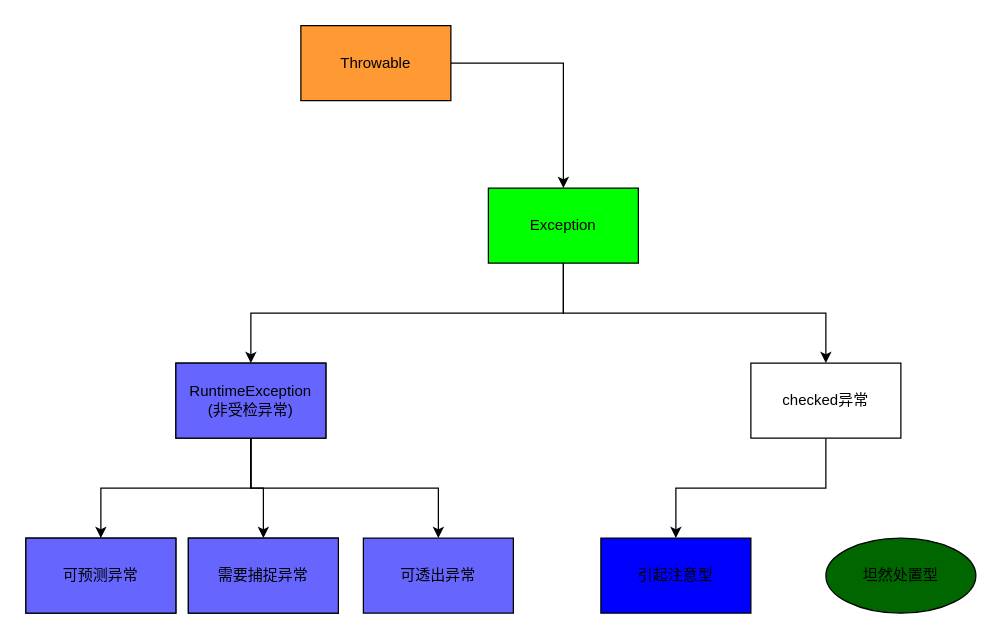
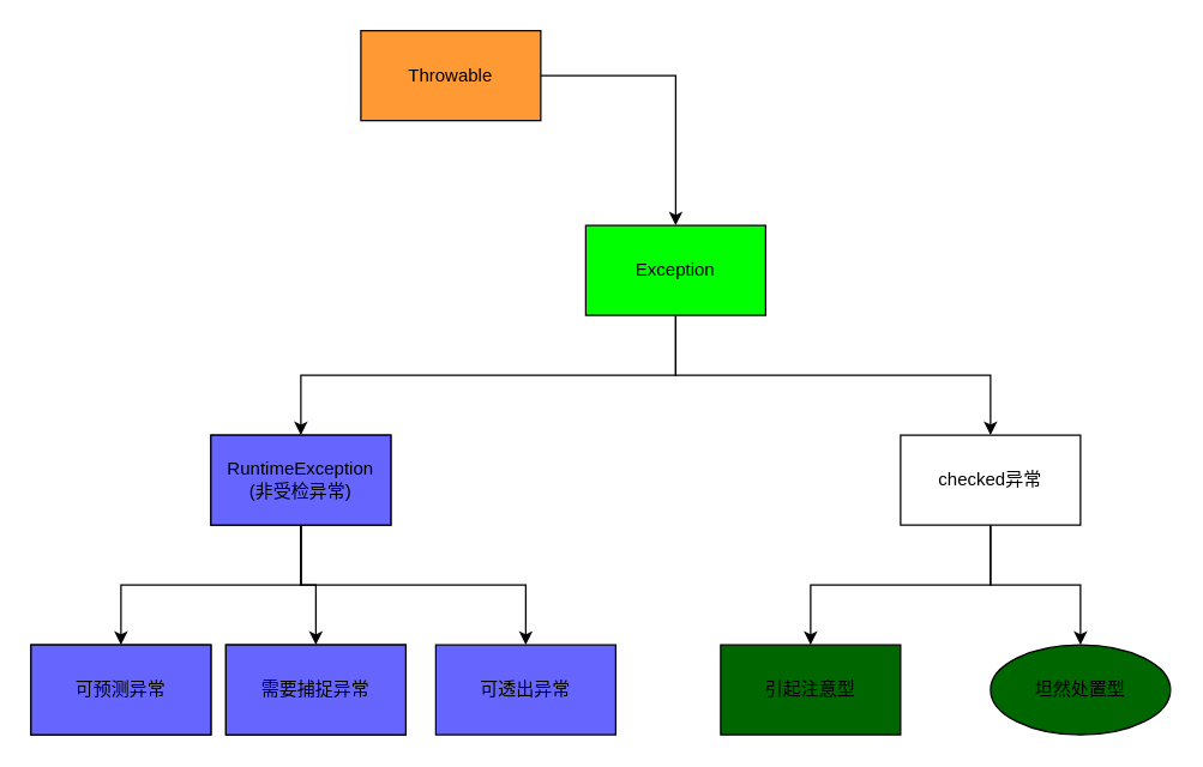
  <mxCell id="0" />
  <mxCell id="1" parent="0" />
  <mxCell id="2" value="" style="edgeStyle=orthogonalEdgeStyle;rounded=0;orthogonalLoop=1;jettySize=auto;html=1;" edge="1" parent="1" source="3" target="6"><mxGeometry relative="1" as="geometry" /></mxCell>
  <mxCell id="3" value="Throwable" style="rounded=0;whiteSpace=wrap;html=1;fillColor=#FF9933;" vertex="1" parent="1"><mxGeometry x="240" y="20" width="120" height="60" as="geometry" /></mxCell>
  <mxCell id="4" value="" style="edgeStyle=orthogonalEdgeStyle;rounded=0;orthogonalLoop=1;jettySize=auto;html=1;exitX=0.5;exitY=1;exitDx=0;exitDy=0;" edge="1" parent="1" source="6" target="10"><mxGeometry relative="1" as="geometry" /></mxCell>
  <mxCell id="5" value="" style="edgeStyle=orthogonalEdgeStyle;rounded=0;orthogonalLoop=1;jettySize=auto;html=1;exitX=0.5;exitY=1;exitDx=0;exitDy=0;" edge="1" parent="1" source="6" target="13"><mxGeometry relative="1" as="geometry" /></mxCell>
  <mxCell id="6" value="Exception" style="rounded=0;whiteSpace=wrap;html=1;fillColor=#00FF00;" vertex="1" parent="1"><mxGeometry x="390" y="150" width="120" height="60" as="geometry" /></mxCell>
  <mxCell id="7" value="" style="edgeStyle=orthogonalEdgeStyle;rounded=0;orthogonalLoop=1;jettySize=auto;html=1;" edge="1" parent="1" source="10" target="14"><mxGeometry relative="1" as="geometry" /></mxCell>
  <mxCell id="8" value="" style="edgeStyle=orthogonalEdgeStyle;rounded=0;orthogonalLoop=1;jettySize=auto;html=1;" edge="1" parent="1" source="10" target="15"><mxGeometry relative="1" as="geometry" /></mxCell>
  <mxCell id="9" value="" style="edgeStyle=orthogonalEdgeStyle;rounded=0;orthogonalLoop=1;jettySize=auto;html=1;exitX=0.5;exitY=1;exitDx=0;exitDy=0;" edge="1" parent="1" source="10" target="16"><mxGeometry relative="1" as="geometry" /></mxCell>
  <mxCell id="10" value="RuntimeException&lt;br&gt;(非受检异常)" style="rounded=0;whiteSpace=wrap;html=1;fillColor=#0000FF;" vertex="1" parent="1"><mxGeometry x="140" y="290" width="120" height="60" as="geometry" /></mxCell>
  <mxCell id="11" value="" style="edgeStyle=orthogonalEdgeStyle;rounded=0;orthogonalLoop=1;jettySize=auto;html=1;" edge="1" parent="1" source="13" target="17"><mxGeometry relative="1" as="geometry" /></mxCell>
+ <mxCell id="12" value="" style="edgeStyle=orthogonalEdgeStyle;rounded=0;orthogonalLoop=1;jettySize=auto;html=1;" edge="1" parent="1" source="13" target="18"><mxGeometry relative="1" as="geometry" /></mxCell>
  <mxCell id="13" value="checked异常" style="rounded=0;whiteSpace=wrap;html=1;" vertex="1" parent="1"><mxGeometry x="600" y="290" width="120" height="60" as="geometry" /></mxCell>
  <mxCell id="14" value="可预测异常" style="rounded=0;whiteSpace=wrap;html=1;fillColor=#0000FF;" vertex="1" parent="1"><mxGeometry x="20" y="430" width="120" height="60" as="geometry" /></mxCell>
  <mxCell id="15" value="需要捕捉异常" style="rounded=0;whiteSpace=wrap;html=1;fillColor=#0000FF;" vertex="1" parent="1"><mxGeometry x="150" y="430" width="120" height="60" as="geometry" /></mxCell>
  <mxCell id="16" value="可透出异常" style="rounded=0;whiteSpace=wrap;html=1;fillColor=#6666FF;" vertex="1" parent="1"><mxGeometry x="290" y="430" width="120" height="60" as="geometry" /></mxCell>
- <mxCell id="17" value="引起注意型" style="rounded=0;whiteSpace=wrap;html=1;fillColor=#0000ff;" vertex="1" parent="1"><mxGeometry x="480" y="430" width="120" height="60" as="geometry" /></mxCell>
+ <mxCell id="17" value="引起注意型" style="rounded=0;whiteSpace=wrap;html=1;fillColor=#006600;" vertex="1" parent="1"><mxGeometry x="480" y="430" width="120" height="60" as="geometry" /></mxCell>
  <mxCell id="18" value="坦然处置型" style="ellipse;whiteSpace=wrap;html=1;fillColor=#006600;" vertex="1" parent="1"><mxGeometry x="660" y="430" width="120" height="60" as="geometry" /></mxCell>
  <mxCell id="19" value="RuntimeException&lt;br&gt;(非受检异常)" style="rounded=0;whiteSpace=wrap;html=1;fillColor=#6666FF;" vertex="1" parent="1"><mxGeometry x="140" y="290" width="120" height="60" as="geometry" /></mxCell>
  <mxCell id="20" value="可预测异常" style="rounded=0;whiteSpace=wrap;html=1;fillColor=#6666FF;" vertex="1" parent="1"><mxGeometry x="20" y="430" width="120" height="60" as="geometry" /></mxCell>
  <mxCell id="21" value="需要捕捉异常" style="rounded=0;whiteSpace=wrap;html=1;fillColor=#6666FF;" vertex="1" parent="1"><mxGeometry x="150" y="430" width="120" height="60" as="geometry" /></mxCell>
